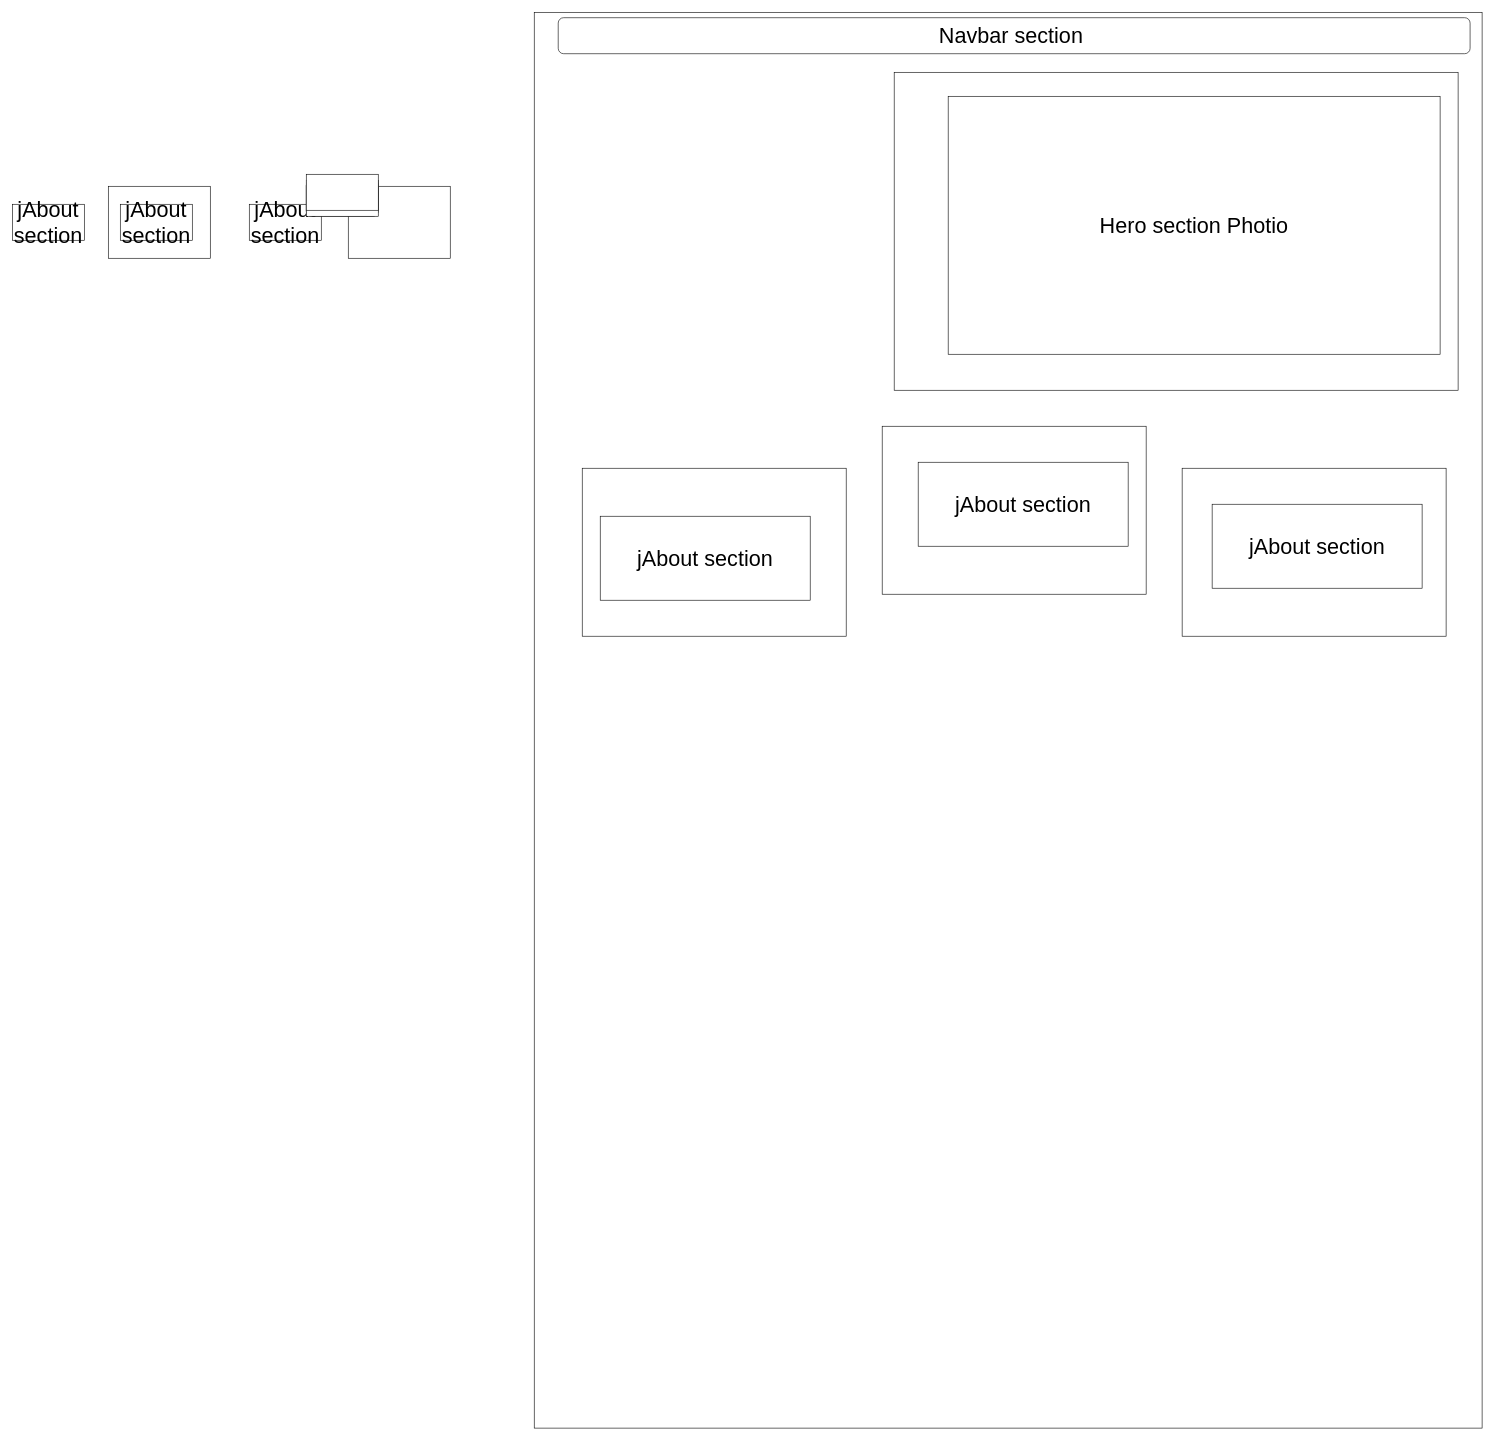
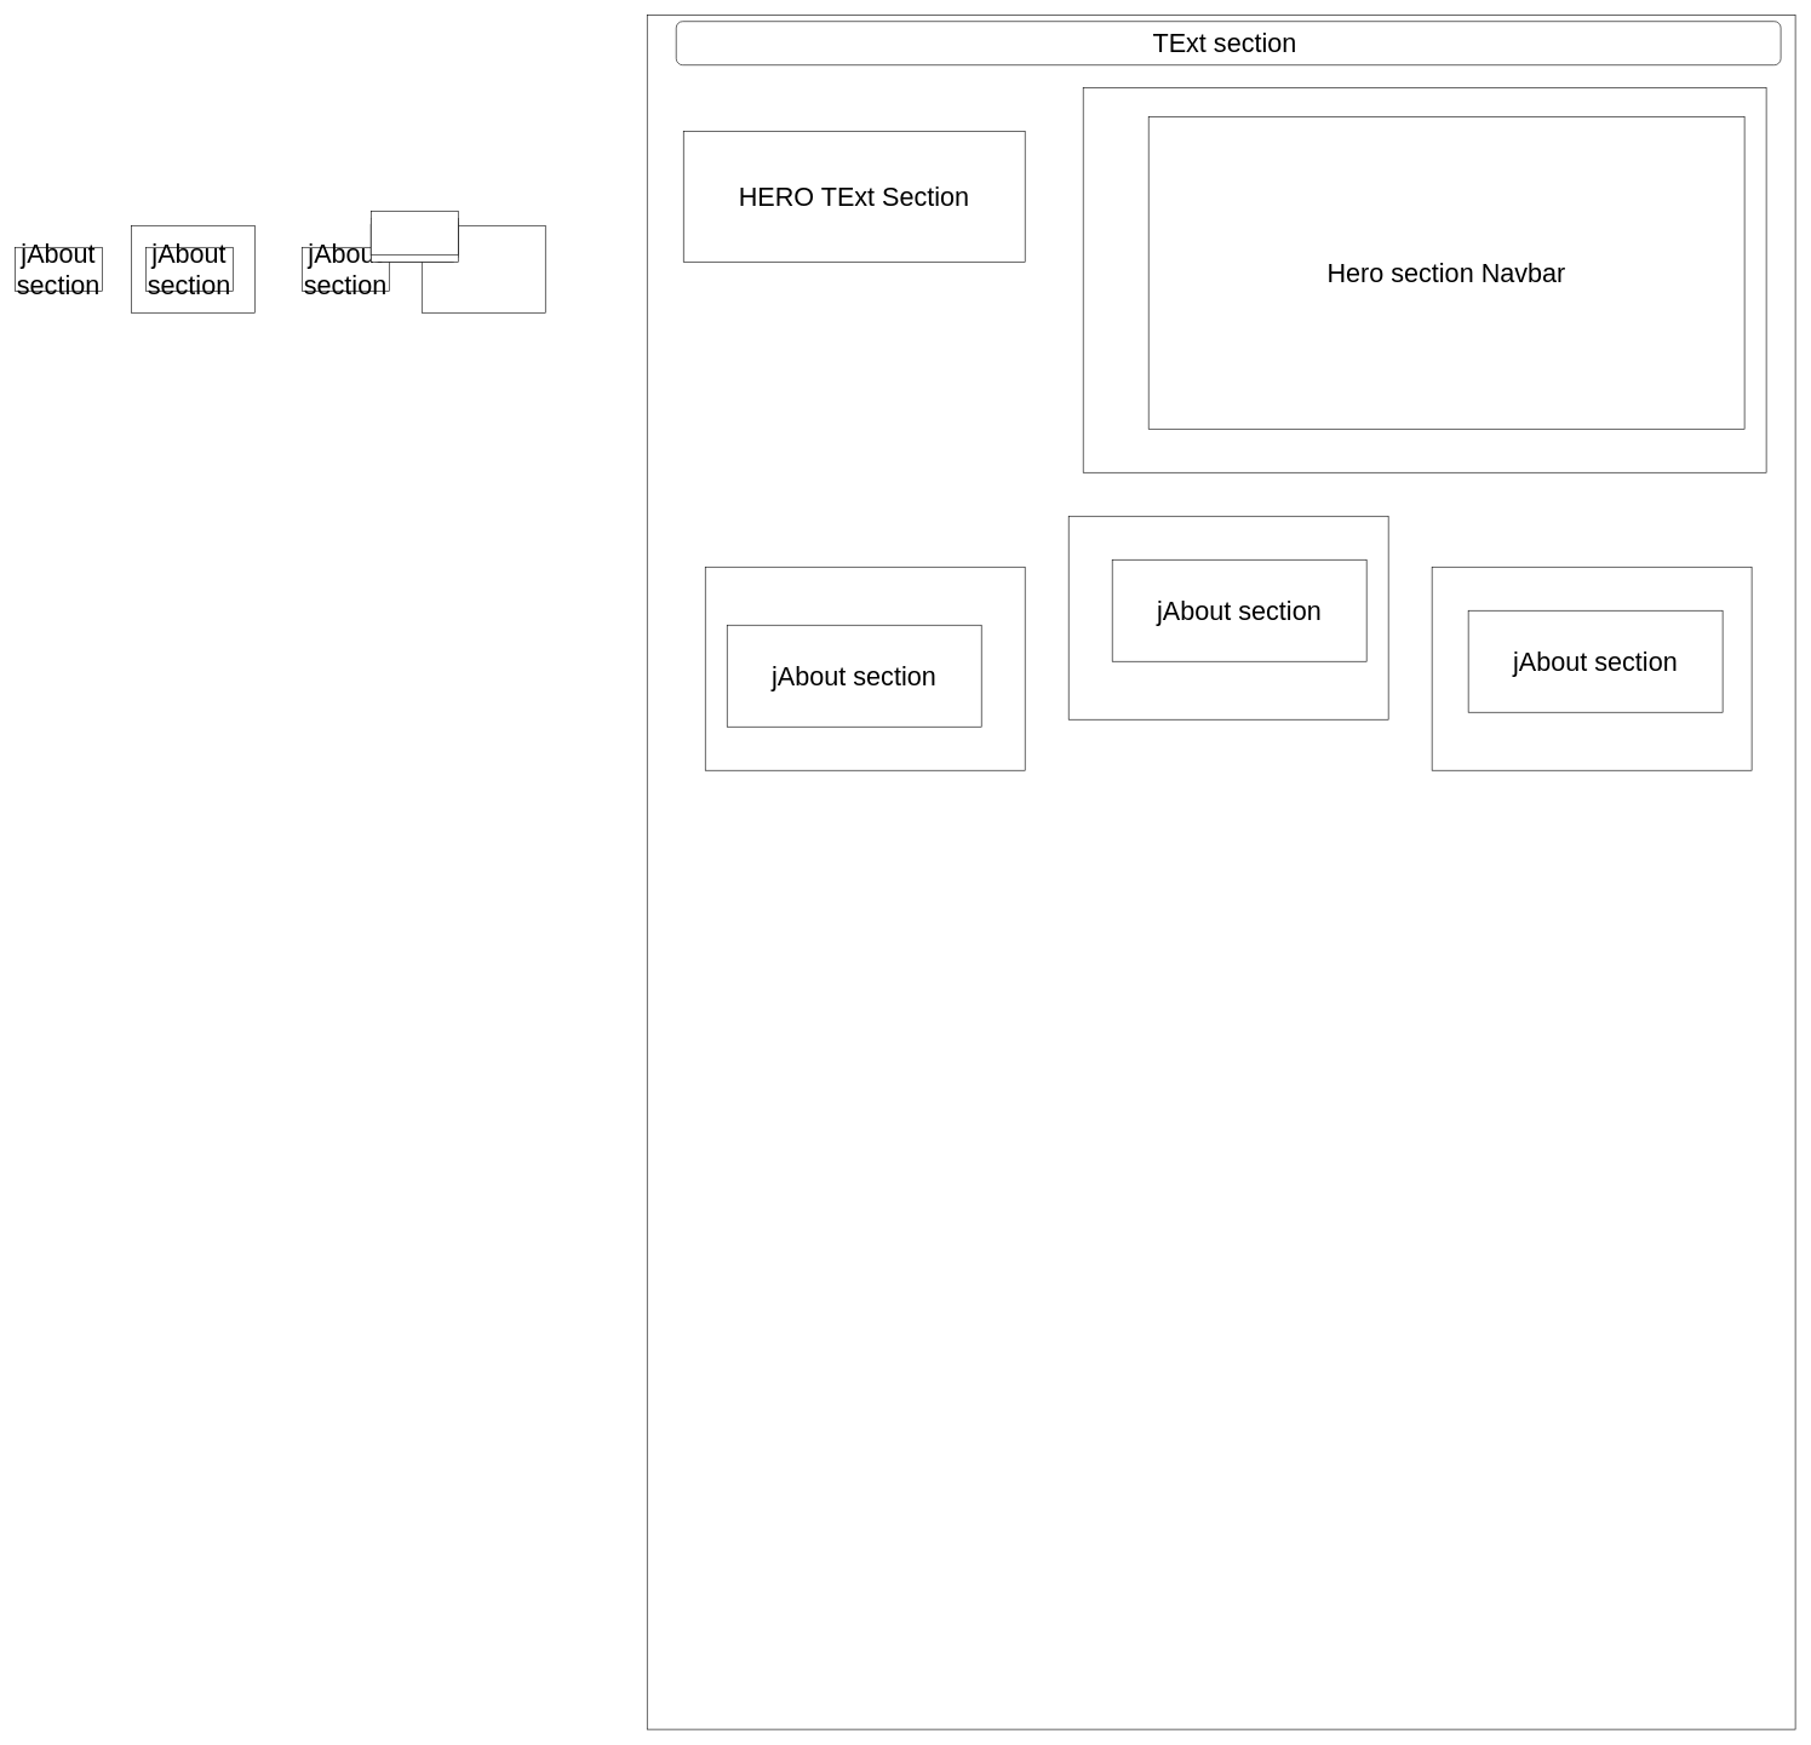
  <mxCell id="0" />
  <mxCell id="1" parent="0" />
  <mxCell id="2" value="" style="rounded=0;whiteSpace=wrap;html=1;" vertex="1" parent="1"><mxGeometry x="1470" y="70" width="980" height="400" as="geometry" /></mxCell>
  <mxCell id="3" value="" style="rounded=0;whiteSpace=wrap;html=1;" vertex="1" parent="1"><mxGeometry x="950" y="640" width="170" height="120" as="geometry" /></mxCell>
  <mxCell id="4" value="" style="rounded=0;whiteSpace=wrap;html=1;" vertex="1" parent="1"><mxGeometry x="180" y="310" width="170" height="120" as="geometry" /></mxCell>
  <mxCell id="5" value="" style="rounded=0;whiteSpace=wrap;html=1;" vertex="1" parent="1"><mxGeometry x="580" y="310" width="170" height="120" as="geometry" /></mxCell>
  <mxCell id="6" value="&lt;font style=&quot;font-size: 36px;&quot;&gt;jAbout section&lt;/font&gt;" style="rounded=0;whiteSpace=wrap;html=1;strokeColor=default;" vertex="1" parent="1"><mxGeometry x="20" y="340" width="120" height="60" as="geometry" /></mxCell>
  <mxCell id="7" value="&lt;font style=&quot;font-size: 36px;&quot;&gt;jAbout section&lt;/font&gt;" style="rounded=0;whiteSpace=wrap;html=1;strokeColor=default;" vertex="1" parent="1"><mxGeometry x="200" y="340" width="120" height="60" as="geometry" /></mxCell>
  <mxCell id="8" value="&lt;font style=&quot;font-size: 36px;&quot;&gt;jAbout section&lt;/font&gt;" style="rounded=0;whiteSpace=wrap;html=1;strokeColor=default;" vertex="1" parent="1"><mxGeometry x="415" y="340" width="120" height="60" as="geometry" /></mxCell>
  <mxCell id="9" value="" style="rounded=1;whiteSpace=wrap;html=1;" vertex="1" parent="1"><mxGeometry x="510" y="300" width="120" height="60" as="geometry" /></mxCell>
  <mxCell id="10" value="" style="rounded=0;whiteSpace=wrap;html=1;" vertex="1" parent="1"><mxGeometry x="510" y="300" width="120" height="60" as="geometry" /></mxCell>
  <mxCell id="11" value="" style="rounded=0;whiteSpace=wrap;html=1;" vertex="1" parent="1"><mxGeometry x="510" y="290" width="120" height="60" as="geometry" /></mxCell>
  <mxCell id="12" value="" style="rounded=0;whiteSpace=wrap;html=1;" vertex="1" parent="1"><mxGeometry x="890" y="20" width="1580" height="2360" as="geometry" /></mxCell>
- <mxCell id="13" value="&lt;font style=&quot;font-size: 36px;&quot;&gt;Navbar section&amp;nbsp;&lt;/font&gt;" style="rounded=1;whiteSpace=wrap;html=1;strokeColor=default;" vertex="1" parent="1"><mxGeometry x="930" y="29" width="1520" height="60" as="geometry" /></mxCell>
+ <mxCell id="13" value="&lt;font style=&quot;font-size: 36px;&quot;&gt;TExt section&amp;nbsp;&lt;/font&gt;" style="rounded=1;whiteSpace=wrap;html=1;strokeColor=default;" vertex="1" parent="1"><mxGeometry x="930" y="29" width="1520" height="60" as="geometry" /></mxCell>
+ <mxCell id="14" value="&lt;font style=&quot;font-size: 36px;&quot;&gt;HERO TExt Section&lt;/font&gt;" style="rounded=0;whiteSpace=wrap;html=1;strokeColor=default;" vertex="1" parent="1"><mxGeometry x="940" y="180" width="470" height="180" as="geometry" /></mxCell>
  <mxCell id="15" value="" style="rounded=0;whiteSpace=wrap;html=1;" vertex="1" parent="1"><mxGeometry x="1490" y="120" width="940" height="530" as="geometry" /></mxCell>
- <mxCell id="16" value="&lt;font style=&quot;font-size: 36px;&quot;&gt;Hero section Photio&lt;/font&gt;" style="rounded=0;whiteSpace=wrap;html=1;strokeColor=default;" vertex="1" parent="1"><mxGeometry x="1580" y="160" width="820" height="430" as="geometry" /></mxCell>
+ <mxCell id="16" value="&lt;font style=&quot;font-size: 36px;&quot;&gt;Hero section Navbar&lt;/font&gt;" style="rounded=0;whiteSpace=wrap;html=1;strokeColor=default;" vertex="1" parent="1"><mxGeometry x="1580" y="160" width="820" height="430" as="geometry" /></mxCell>
  <mxCell id="17" value="" style="rounded=0;whiteSpace=wrap;html=1;" vertex="1" parent="1"><mxGeometry x="970" y="780" width="440" height="280" as="geometry" /></mxCell>
  <mxCell id="18" value="" style="rounded=0;whiteSpace=wrap;html=1;" vertex="1" parent="1"><mxGeometry x="1470" y="710" width="440" height="280" as="geometry" /></mxCell>
  <mxCell id="19" value="" style="rounded=0;whiteSpace=wrap;html=1;" vertex="1" parent="1"><mxGeometry x="1970" y="780" width="440" height="280" as="geometry" /></mxCell>
  <mxCell id="20" value="&lt;font style=&quot;font-size: 36px;&quot;&gt;jAbout section&lt;/font&gt;" style="rounded=0;whiteSpace=wrap;html=1;strokeColor=default;" vertex="1" parent="1"><mxGeometry x="1000" y="860" width="350" height="140" as="geometry" /></mxCell>
  <mxCell id="21" value="&lt;font style=&quot;font-size: 36px;&quot;&gt;jAbout section&lt;/font&gt;" style="rounded=0;whiteSpace=wrap;html=1;strokeColor=default;" vertex="1" parent="1"><mxGeometry x="1530" y="770" width="350" height="140" as="geometry" /></mxCell>
  <mxCell id="22" value="&lt;font style=&quot;font-size: 36px;&quot;&gt;jAbout section&lt;/font&gt;" style="rounded=0;whiteSpace=wrap;html=1;strokeColor=default;" vertex="1" parent="1"><mxGeometry x="2020" y="840" width="350" height="140" as="geometry" /></mxCell>
